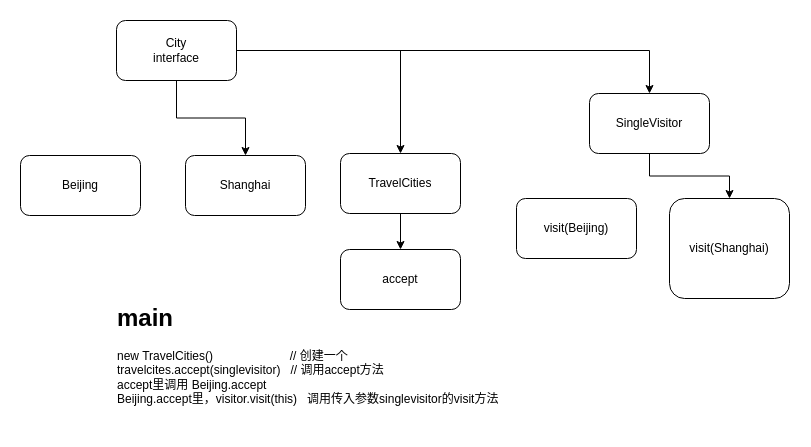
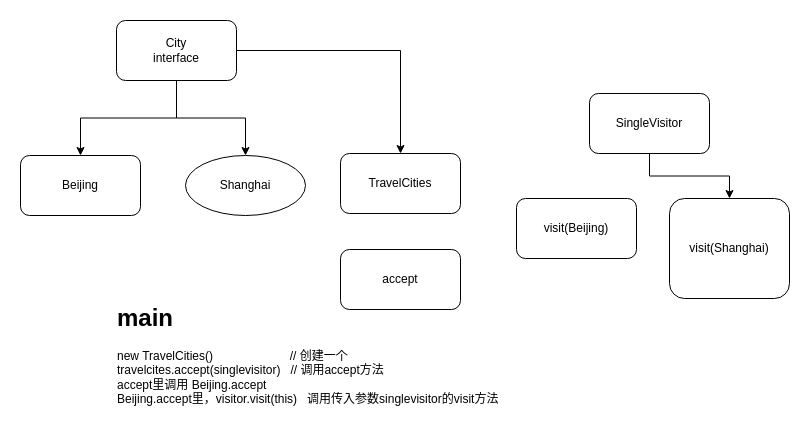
  <mxCell id="0" />
  <mxCell id="1" parent="0" />
- <mxCell id="2" value="" style="edgeStyle=orthogonalEdgeStyle;rounded=0;orthogonalLoop=1;jettySize=auto;html=1;" edge="1" parent="1" source="5" target="11"><mxGeometry relative="1" as="geometry" /></mxCell>
+ <mxCell id="2" value="" style="edgeStyle=orthogonalEdgeStyle;rounded=0;orthogonalLoop=1;jettySize=auto;html=1;" edge="1" parent="1" source="5" target="6"><mxGeometry relative="1" as="geometry" /></mxCell>
  <mxCell id="3" value="" style="edgeStyle=orthogonalEdgeStyle;rounded=0;orthogonalLoop=1;jettySize=auto;html=1;" edge="1" parent="1" source="5" target="7"><mxGeometry relative="1" as="geometry" /></mxCell>
  <mxCell id="4" value="" style="edgeStyle=orthogonalEdgeStyle;rounded=0;orthogonalLoop=1;jettySize=auto;html=1;" edge="1" parent="1" source="5" target="9"><mxGeometry relative="1" as="geometry" /></mxCell>
  <mxCell id="5" value="City&lt;br&gt;interface" style="rounded=1;whiteSpace=wrap;html=1;" vertex="1" parent="1"><mxGeometry x="116" y="20" width="120" height="60" as="geometry" /></mxCell>
  <mxCell id="6" value="Beijing" style="rounded=1;whiteSpace=wrap;html=1;" vertex="1" parent="1"><mxGeometry x="20" y="155" width="120" height="60" as="geometry" /></mxCell>
- <mxCell id="7" value="Shanghai" style="rounded=1;whiteSpace=wrap;html=1;" vertex="1" parent="1"><mxGeometry x="185" y="155" width="120" height="60" as="geometry" /></mxCell>
- <mxCell id="8" value="" style="edgeStyle=orthogonalEdgeStyle;rounded=0;orthogonalLoop=1;jettySize=auto;html=1;" edge="1" parent="1" source="9" target="14"><mxGeometry relative="1" as="geometry" /></mxCell>
+ <mxCell id="7" value="Shanghai" style="ellipse;whiteSpace=wrap;html=1;" vertex="1" parent="1"><mxGeometry x="185" y="155" width="120" height="60" as="geometry" /></mxCell>
  <mxCell id="9" value="TravelCities" style="rounded=1;whiteSpace=wrap;html=1;" vertex="1" parent="1"><mxGeometry x="340" y="153" width="120" height="60" as="geometry" /></mxCell>
  <mxCell id="10" value="" style="edgeStyle=orthogonalEdgeStyle;rounded=0;orthogonalLoop=1;jettySize=auto;html=1;" edge="1" parent="1" source="11" target="13"><mxGeometry relative="1" as="geometry" /></mxCell>
  <mxCell id="11" value="SingleVisitor" style="rounded=1;whiteSpace=wrap;html=1;" vertex="1" parent="1"><mxGeometry x="589" y="93" width="120" height="60" as="geometry" /></mxCell>
  <mxCell id="12" value="visit(Beijing)" style="rounded=1;whiteSpace=wrap;html=1;" vertex="1" parent="1"><mxGeometry x="516" y="198" width="120" height="60" as="geometry" /></mxCell>
  <mxCell id="13" value="visit(Shanghai)" style="rounded=1;whiteSpace=wrap;html=1;" vertex="1" parent="1"><mxGeometry x="669" y="198" width="120" height="100" as="geometry" /></mxCell>
  <mxCell id="14" value="accept" style="rounded=1;whiteSpace=wrap;html=1;" vertex="1" parent="1"><mxGeometry x="340" y="249" width="120" height="60" as="geometry" /></mxCell>
  <mxCell id="15" value="&lt;h1&gt;main&lt;/h1&gt;&lt;div&gt;new TravelCities()&amp;nbsp; &amp;nbsp; &amp;nbsp; &amp;nbsp; &amp;nbsp; &amp;nbsp; &amp;nbsp; &amp;nbsp; &amp;nbsp; &amp;nbsp; &amp;nbsp; &amp;nbsp;// 创建一个&lt;/div&gt;&lt;div&gt;travelcites.accept(singlevisitor)&amp;nbsp; &amp;nbsp;// 调用accept方法&lt;/div&gt;&lt;div&gt;accept里调用 Beijing.accept&lt;/div&gt;&lt;div&gt;Beijing.accept里，visitor.visit(this)&amp;nbsp; &amp;nbsp;调用传入参数singlevisitor的visit方法&lt;/div&gt;&lt;div&gt;&lt;br&gt;&lt;/div&gt;" style="text;html=1;strokeColor=none;fillColor=none;spacing=5;spacingTop=-20;whiteSpace=wrap;overflow=hidden;rounded=0;" vertex="1" parent="1"><mxGeometry x="112" y="298" width="440" height="127" as="geometry" /></mxCell>
